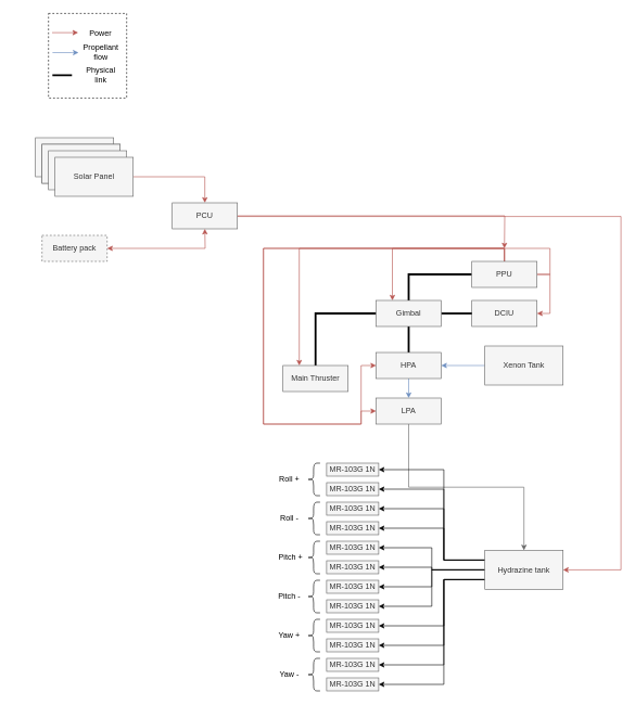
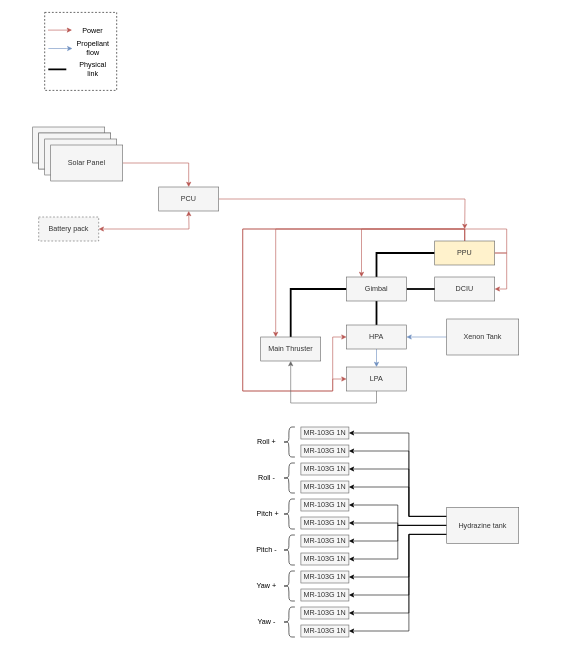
  <mxCell id="0" />
  <mxCell id="1" parent="0" />
  <mxCell id="2" style="edgeStyle=orthogonalEdgeStyle;rounded=0;orthogonalLoop=1;jettySize=auto;html=1;exitX=0.5;exitY=0;exitDx=0;exitDy=0;entryX=0;entryY=0.5;entryDx=0;entryDy=0;endArrow=none;endFill=0;strokeWidth=3;" edge="1" parent="1" source="3" target="18"><mxGeometry relative="1" as="geometry" /></mxCell>
  <mxCell id="3" value="Main Thruster" style="rounded=0;whiteSpace=wrap;html=1;fillColor=#f5f5f5;strokeColor=#666666;fontColor=#333333;" vertex="1" parent="1"><mxGeometry x="434" y="561" width="100" height="40" as="geometry" /></mxCell>
  <mxCell id="4" style="edgeStyle=orthogonalEdgeStyle;rounded=0;orthogonalLoop=1;jettySize=auto;html=1;exitX=0;exitY=0.5;exitDx=0;exitDy=0;entryX=0.5;entryY=0;entryDx=0;entryDy=0;endArrow=none;endFill=0;strokeWidth=3;" edge="1" parent="1" source="10" target="18"><mxGeometry relative="1" as="geometry" /></mxCell>
  <mxCell id="5" style="edgeStyle=orthogonalEdgeStyle;rounded=0;orthogonalLoop=1;jettySize=auto;html=1;exitX=1;exitY=0.5;exitDx=0;exitDy=0;entryX=1;entryY=0.5;entryDx=0;entryDy=0;startArrow=none;startFill=0;endArrow=classic;endFill=1;strokeWidth=1;fillColor=#f8cecc;strokeColor=#b85450;" edge="1" parent="1" source="10" target="11"><mxGeometry relative="1" as="geometry" /></mxCell>
  <mxCell id="6" style="edgeStyle=orthogonalEdgeStyle;rounded=0;orthogonalLoop=1;jettySize=auto;html=1;exitX=1;exitY=0.5;exitDx=0;exitDy=0;startArrow=none;startFill=0;endArrow=classic;endFill=1;strokeWidth=1;entryX=0.25;entryY=0;entryDx=0;entryDy=0;fillColor=#f8cecc;strokeColor=#b85450;" edge="1" parent="1" source="10" target="18"><mxGeometry relative="1" as="geometry"><mxPoint x="602" y="451" as="targetPoint" /><Array as="points"><mxPoint x="844" y="421" /><mxPoint x="844" y="381" /><mxPoint x="602" y="381" /></Array></mxGeometry></mxCell>
  <mxCell id="7" style="edgeStyle=orthogonalEdgeStyle;rounded=0;orthogonalLoop=1;jettySize=auto;html=1;exitX=0.5;exitY=0;exitDx=0;exitDy=0;entryX=0.25;entryY=0;entryDx=0;entryDy=0;startArrow=none;startFill=0;endArrow=classic;endFill=1;strokeWidth=1;fillColor=#f8cecc;strokeColor=#b85450;" edge="1" parent="1" source="10" target="3"><mxGeometry relative="1" as="geometry" /></mxCell>
  <mxCell id="8" style="edgeStyle=orthogonalEdgeStyle;rounded=0;orthogonalLoop=1;jettySize=auto;html=1;exitX=0.5;exitY=0;exitDx=0;exitDy=0;entryX=0;entryY=0.5;entryDx=0;entryDy=0;startArrow=none;startFill=0;endArrow=classic;endFill=1;strokeWidth=1;fillColor=#f8cecc;strokeColor=#b85450;" edge="1" parent="1" source="10" target="13"><mxGeometry relative="1" as="geometry"><Array as="points"><mxPoint x="774" y="381" /><mxPoint x="404" y="381" /><mxPoint x="404" y="651" /><mxPoint x="554" y="651" /><mxPoint x="554" y="631" /></Array></mxGeometry></mxCell>
  <mxCell id="9" style="edgeStyle=orthogonalEdgeStyle;rounded=0;orthogonalLoop=1;jettySize=auto;html=1;exitX=0.5;exitY=0;exitDx=0;exitDy=0;entryX=0;entryY=0.5;entryDx=0;entryDy=0;startArrow=none;startFill=0;endArrow=classic;endFill=1;strokeWidth=1;fillColor=#f8cecc;strokeColor=#b85450;" edge="1" parent="1" source="10" target="16"><mxGeometry relative="1" as="geometry"><Array as="points"><mxPoint x="774" y="381" /><mxPoint x="404" y="381" /><mxPoint x="404" y="651" /><mxPoint x="554" y="651" /><mxPoint x="554" y="561" /></Array></mxGeometry></mxCell>
- <mxCell id="10" value="PPU" style="rounded=0;whiteSpace=wrap;html=1;fillColor=#f5f5f5;strokeColor=#666666;fontColor=#333333;" vertex="1" parent="1"><mxGeometry x="724" y="401" width="100" height="40" as="geometry" /></mxCell>
+ <mxCell id="10" value="PPU" style="rounded=0;whiteSpace=wrap;html=1;fillColor=#fff2cc;strokeColor=#666666;fontColor=#333333;" vertex="1" parent="1"><mxGeometry x="724" y="401" width="100" height="40" as="geometry" /></mxCell>
  <mxCell id="11" value="DCIU" style="rounded=0;whiteSpace=wrap;html=1;fillColor=#f5f5f5;strokeColor=#666666;fontColor=#333333;" vertex="1" parent="1"><mxGeometry x="724" y="461" width="100" height="40" as="geometry" /></mxCell>
- <mxCell id="12" style="edgeStyle=orthogonalEdgeStyle;rounded=0;orthogonalLoop=1;jettySize=auto;html=1;exitX=0.5;exitY=1;exitDx=0;exitDy=0;startArrow=none;startFill=0;endArrow=classic;endFill=1;strokeWidth=1;fillColor=#f5f5f5;strokeColor=#666666;" edge="1" parent="1" source="13" target="57"><mxGeometry relative="1" as="geometry" /></mxCell>
+ <mxCell id="12" style="edgeStyle=orthogonalEdgeStyle;rounded=0;orthogonalLoop=1;jettySize=auto;html=1;exitX=0.5;exitY=1;exitDx=0;exitDy=0;entryX=0.5;entryY=1;entryDx=0;entryDy=0;startArrow=none;startFill=0;endArrow=classic;endFill=1;strokeWidth=1;fillColor=#f5f5f5;strokeColor=#666666;" edge="1" parent="1" source="13" target="3"><mxGeometry relative="1" as="geometry" /></mxCell>
  <mxCell id="13" value="LPA" style="rounded=0;whiteSpace=wrap;html=1;fillColor=#f5f5f5;strokeColor=#666666;fontColor=#333333;" vertex="1" parent="1"><mxGeometry x="577" y="611" width="100" height="40" as="geometry" /></mxCell>
  <mxCell id="14" style="edgeStyle=orthogonalEdgeStyle;rounded=0;orthogonalLoop=1;jettySize=auto;html=1;exitX=0.5;exitY=0;exitDx=0;exitDy=0;endArrow=none;endFill=0;strokeWidth=3;" edge="1" parent="1" source="16" target="18"><mxGeometry relative="1" as="geometry" /></mxCell>
  <mxCell id="15" style="edgeStyle=orthogonalEdgeStyle;rounded=0;orthogonalLoop=1;jettySize=auto;html=1;exitX=0.5;exitY=1;exitDx=0;exitDy=0;entryX=0.5;entryY=0;entryDx=0;entryDy=0;startArrow=none;startFill=0;endArrow=classic;endFill=1;strokeWidth=1;fillColor=#dae8fc;strokeColor=#6c8ebf;" edge="1" parent="1" source="16" target="13"><mxGeometry relative="1" as="geometry" /></mxCell>
  <mxCell id="16" value="HPA" style="rounded=0;whiteSpace=wrap;html=1;fillColor=#f5f5f5;strokeColor=#666666;fontColor=#333333;" vertex="1" parent="1"><mxGeometry x="577" y="541" width="100" height="40" as="geometry" /></mxCell>
  <mxCell id="17" style="edgeStyle=orthogonalEdgeStyle;rounded=0;orthogonalLoop=1;jettySize=auto;html=1;exitX=1;exitY=0.5;exitDx=0;exitDy=0;entryX=0;entryY=0.5;entryDx=0;entryDy=0;endArrow=none;endFill=0;strokeWidth=3;" edge="1" parent="1" source="18" target="11"><mxGeometry relative="1" as="geometry" /></mxCell>
  <mxCell id="18" value="Gimbal" style="rounded=0;whiteSpace=wrap;html=1;fillColor=#f5f5f5;strokeColor=#666666;fontColor=#333333;" vertex="1" parent="1"><mxGeometry x="577" y="461" width="100" height="40" as="geometry" /></mxCell>
  <mxCell id="19" style="edgeStyle=orthogonalEdgeStyle;rounded=0;orthogonalLoop=1;jettySize=auto;html=1;exitX=0;exitY=0.5;exitDx=0;exitDy=0;entryX=1;entryY=0.5;entryDx=0;entryDy=0;startArrow=none;startFill=0;endArrow=classic;endFill=1;strokeWidth=1;fillColor=#dae8fc;strokeColor=#6c8ebf;" edge="1" parent="1" source="20" target="16"><mxGeometry relative="1" as="geometry" /></mxCell>
  <mxCell id="20" value="Xenon Tank" style="rounded=0;whiteSpace=wrap;html=1;fillColor=#f5f5f5;strokeColor=#666666;fontColor=#333333;" vertex="1" parent="1"><mxGeometry x="744" y="531" width="120" height="60" as="geometry" /></mxCell>
  <mxCell id="21" value="MR-103G 1N" style="rounded=0;whiteSpace=wrap;html=1;fillColor=#f5f5f5;strokeColor=#666666;fontColor=#333333;" vertex="1" parent="1"><mxGeometry x="501" y="711" width="80" height="20" as="geometry" /></mxCell>
  <mxCell id="22" value="MR-103G 1N" style="rounded=0;whiteSpace=wrap;html=1;fillColor=#f5f5f5;strokeColor=#666666;fontColor=#333333;" vertex="1" parent="1"><mxGeometry x="501" y="741" width="80" height="20" as="geometry" /></mxCell>
  <mxCell id="23" value="MR-103G 1N" style="rounded=0;whiteSpace=wrap;html=1;fillColor=#f5f5f5;strokeColor=#666666;fontColor=#333333;" vertex="1" parent="1"><mxGeometry x="501" y="771" width="80" height="20" as="geometry" /></mxCell>
  <mxCell id="24" value="MR-103G 1N" style="rounded=0;whiteSpace=wrap;html=1;fillColor=#f5f5f5;strokeColor=#666666;fontColor=#333333;" vertex="1" parent="1"><mxGeometry x="501" y="801" width="80" height="20" as="geometry" /></mxCell>
  <mxCell id="25" value="MR-103G 1N" style="rounded=0;whiteSpace=wrap;html=1;fillColor=#f5f5f5;strokeColor=#666666;fontColor=#333333;" vertex="1" parent="1"><mxGeometry x="501" y="831" width="80" height="20" as="geometry" /></mxCell>
  <mxCell id="26" value="MR-103G 1N" style="rounded=0;whiteSpace=wrap;html=1;fillColor=#f5f5f5;strokeColor=#666666;fontColor=#333333;" vertex="1" parent="1"><mxGeometry x="501" y="861" width="80" height="20" as="geometry" /></mxCell>
  <mxCell id="27" value="MR-103G 1N" style="rounded=0;whiteSpace=wrap;html=1;fillColor=#f5f5f5;strokeColor=#666666;fontColor=#333333;" vertex="1" parent="1"><mxGeometry x="501" y="891" width="80" height="20" as="geometry" /></mxCell>
  <mxCell id="28" value="MR-103G 1N" style="rounded=0;whiteSpace=wrap;html=1;fillColor=#f5f5f5;strokeColor=#666666;fontColor=#333333;" vertex="1" parent="1"><mxGeometry x="501" y="921" width="80" height="20" as="geometry" /></mxCell>
  <mxCell id="29" value="MR-103G 1N" style="rounded=0;whiteSpace=wrap;html=1;fillColor=#f5f5f5;strokeColor=#666666;fontColor=#333333;" vertex="1" parent="1"><mxGeometry x="501" y="951" width="80" height="20" as="geometry" /></mxCell>
  <mxCell id="30" value="MR-103G 1N" style="rounded=0;whiteSpace=wrap;html=1;fillColor=#f5f5f5;strokeColor=#666666;fontColor=#333333;" vertex="1" parent="1"><mxGeometry x="501" y="981" width="80" height="20" as="geometry" /></mxCell>
  <mxCell id="31" value="MR-103G 1N" style="rounded=0;whiteSpace=wrap;html=1;fillColor=#f5f5f5;strokeColor=#666666;fontColor=#333333;" vertex="1" parent="1"><mxGeometry x="501" y="1011" width="80" height="20" as="geometry" /></mxCell>
  <mxCell id="32" value="MR-103G 1N" style="rounded=0;whiteSpace=wrap;html=1;fillColor=#f5f5f5;strokeColor=#666666;fontColor=#333333;" vertex="1" parent="1"><mxGeometry x="501" y="1041" width="80" height="20" as="geometry" /></mxCell>
  <mxCell id="33" value="" style="shape=curlyBracket;whiteSpace=wrap;html=1;rounded=1;rotation=0;" vertex="1" parent="1"><mxGeometry x="471" y="711" width="20" height="50" as="geometry" /></mxCell>
  <mxCell id="34" value="Roll +" style="text;html=1;strokeColor=none;fillColor=none;align=center;verticalAlign=middle;whiteSpace=wrap;rounded=0;" vertex="1" parent="1"><mxGeometry x="424" y="725" width="40" height="20" as="geometry" /></mxCell>
  <mxCell id="35" value="" style="shape=curlyBracket;whiteSpace=wrap;html=1;rounded=1;rotation=0;" vertex="1" parent="1"><mxGeometry x="471" y="771" width="20" height="50" as="geometry" /></mxCell>
  <mxCell id="36" value="Roll -" style="text;html=1;strokeColor=none;fillColor=none;align=center;verticalAlign=middle;whiteSpace=wrap;rounded=0;" vertex="1" parent="1"><mxGeometry x="424" y="785" width="40" height="20" as="geometry" /></mxCell>
  <mxCell id="37" value="" style="shape=curlyBracket;whiteSpace=wrap;html=1;rounded=1;rotation=0;" vertex="1" parent="1"><mxGeometry x="471" y="831" width="20" height="50" as="geometry" /></mxCell>
  <mxCell id="38" value="Pitch +" style="text;html=1;strokeColor=none;fillColor=none;align=center;verticalAlign=middle;whiteSpace=wrap;rounded=0;" vertex="1" parent="1"><mxGeometry x="421" y="845" width="50" height="20" as="geometry" /></mxCell>
  <mxCell id="39" value="" style="shape=curlyBracket;whiteSpace=wrap;html=1;rounded=1;rotation=0;" vertex="1" parent="1"><mxGeometry x="471" y="891" width="20" height="50" as="geometry" /></mxCell>
  <mxCell id="40" value="Pitch -" style="text;html=1;strokeColor=none;fillColor=none;align=center;verticalAlign=middle;whiteSpace=wrap;rounded=0;" vertex="1" parent="1"><mxGeometry x="424" y="905" width="40" height="20" as="geometry" /></mxCell>
  <mxCell id="41" value="" style="shape=curlyBracket;whiteSpace=wrap;html=1;rounded=1;rotation=0;" vertex="1" parent="1"><mxGeometry x="471" y="951" width="20" height="50" as="geometry" /></mxCell>
  <mxCell id="42" value="Yaw +" style="text;html=1;strokeColor=none;fillColor=none;align=center;verticalAlign=middle;whiteSpace=wrap;rounded=0;" vertex="1" parent="1"><mxGeometry x="424" y="965" width="40" height="20" as="geometry" /></mxCell>
  <mxCell id="43" value="" style="shape=curlyBracket;whiteSpace=wrap;html=1;rounded=1;rotation=0;" vertex="1" parent="1"><mxGeometry x="471" y="1011" width="20" height="50" as="geometry" /></mxCell>
  <mxCell id="44" value="Yaw -" style="text;html=1;strokeColor=none;fillColor=none;align=center;verticalAlign=middle;whiteSpace=wrap;rounded=0;" vertex="1" parent="1"><mxGeometry x="424" y="1025" width="40" height="20" as="geometry" /></mxCell>
  <mxCell id="45" style="edgeStyle=orthogonalEdgeStyle;rounded=0;orthogonalLoop=1;jettySize=auto;html=1;exitX=0;exitY=0.5;exitDx=0;exitDy=0;entryX=1;entryY=0.5;entryDx=0;entryDy=0;startArrow=none;startFill=0;endArrow=classic;endFill=1;strokeWidth=1;" edge="1" parent="1" source="57" target="25"><mxGeometry relative="1" as="geometry" /></mxCell>
  <mxCell id="46" style="edgeStyle=orthogonalEdgeStyle;rounded=0;orthogonalLoop=1;jettySize=auto;html=1;exitX=0;exitY=0.5;exitDx=0;exitDy=0;entryX=1;entryY=0.5;entryDx=0;entryDy=0;startArrow=none;startFill=0;endArrow=classic;endFill=1;strokeWidth=1;" edge="1" parent="1" source="57" target="26"><mxGeometry relative="1" as="geometry" /></mxCell>
  <mxCell id="47" style="edgeStyle=orthogonalEdgeStyle;rounded=0;orthogonalLoop=1;jettySize=auto;html=1;exitX=0;exitY=0.5;exitDx=0;exitDy=0;entryX=1;entryY=0.5;entryDx=0;entryDy=0;startArrow=none;startFill=0;endArrow=classic;endFill=1;strokeWidth=1;" edge="1" parent="1" source="57" target="27"><mxGeometry relative="1" as="geometry" /></mxCell>
  <mxCell id="48" style="edgeStyle=orthogonalEdgeStyle;rounded=0;orthogonalLoop=1;jettySize=auto;html=1;exitX=0;exitY=0.5;exitDx=0;exitDy=0;entryX=1;entryY=0.5;entryDx=0;entryDy=0;startArrow=none;startFill=0;endArrow=classic;endFill=1;strokeWidth=1;" edge="1" parent="1" source="57" target="28"><mxGeometry relative="1" as="geometry" /></mxCell>
  <mxCell id="49" style="edgeStyle=orthogonalEdgeStyle;rounded=0;orthogonalLoop=1;jettySize=auto;html=1;exitX=0;exitY=0.25;exitDx=0;exitDy=0;entryX=1;entryY=0.5;entryDx=0;entryDy=0;startArrow=none;startFill=0;endArrow=classic;endFill=1;strokeWidth=1;" edge="1" parent="1" source="57" target="21"><mxGeometry relative="1" as="geometry"><Array as="points"><mxPoint x="681" y="860" /><mxPoint x="681" y="721" /></Array></mxGeometry></mxCell>
  <mxCell id="50" style="edgeStyle=orthogonalEdgeStyle;rounded=0;orthogonalLoop=1;jettySize=auto;html=1;exitX=0;exitY=0.25;exitDx=0;exitDy=0;entryX=1;entryY=0.5;entryDx=0;entryDy=0;startArrow=none;startFill=0;endArrow=classic;endFill=1;strokeWidth=1;" edge="1" parent="1" source="57" target="22"><mxGeometry relative="1" as="geometry"><Array as="points"><mxPoint x="681" y="860" /><mxPoint x="681" y="751" /></Array></mxGeometry></mxCell>
  <mxCell id="51" style="edgeStyle=orthogonalEdgeStyle;rounded=0;orthogonalLoop=1;jettySize=auto;html=1;exitX=0;exitY=0.25;exitDx=0;exitDy=0;entryX=1;entryY=0.5;entryDx=0;entryDy=0;startArrow=none;startFill=0;endArrow=classic;endFill=1;strokeWidth=1;" edge="1" parent="1" source="57" target="23"><mxGeometry relative="1" as="geometry"><Array as="points"><mxPoint x="681" y="860" /><mxPoint x="681" y="781" /></Array></mxGeometry></mxCell>
  <mxCell id="52" style="edgeStyle=orthogonalEdgeStyle;rounded=0;orthogonalLoop=1;jettySize=auto;html=1;exitX=0;exitY=0.25;exitDx=0;exitDy=0;entryX=1;entryY=0.5;entryDx=0;entryDy=0;startArrow=none;startFill=0;endArrow=classic;endFill=1;strokeWidth=1;" edge="1" parent="1" source="57" target="24"><mxGeometry relative="1" as="geometry"><Array as="points"><mxPoint x="681" y="860" /><mxPoint x="681" y="811" /></Array></mxGeometry></mxCell>
  <mxCell id="53" style="edgeStyle=orthogonalEdgeStyle;rounded=0;orthogonalLoop=1;jettySize=auto;html=1;exitX=0;exitY=0.75;exitDx=0;exitDy=0;entryX=1;entryY=0.5;entryDx=0;entryDy=0;startArrow=none;startFill=0;endArrow=classic;endFill=1;strokeWidth=1;" edge="1" parent="1" source="57" target="29"><mxGeometry relative="1" as="geometry"><Array as="points"><mxPoint x="681" y="890" /><mxPoint x="681" y="961" /></Array></mxGeometry></mxCell>
  <mxCell id="54" style="edgeStyle=orthogonalEdgeStyle;rounded=0;orthogonalLoop=1;jettySize=auto;html=1;exitX=0;exitY=0.75;exitDx=0;exitDy=0;entryX=1;entryY=0.5;entryDx=0;entryDy=0;startArrow=none;startFill=0;endArrow=classic;endFill=1;strokeWidth=1;" edge="1" parent="1" source="57" target="30"><mxGeometry relative="1" as="geometry"><Array as="points"><mxPoint x="681" y="890" /><mxPoint x="681" y="991" /></Array></mxGeometry></mxCell>
  <mxCell id="55" style="edgeStyle=orthogonalEdgeStyle;rounded=0;orthogonalLoop=1;jettySize=auto;html=1;exitX=0;exitY=0.75;exitDx=0;exitDy=0;entryX=1;entryY=0.5;entryDx=0;entryDy=0;startArrow=none;startFill=0;endArrow=classic;endFill=1;strokeWidth=1;" edge="1" parent="1" source="57" target="31"><mxGeometry relative="1" as="geometry"><Array as="points"><mxPoint x="681" y="890" /><mxPoint x="681" y="1021" /></Array></mxGeometry></mxCell>
  <mxCell id="56" style="edgeStyle=orthogonalEdgeStyle;rounded=0;orthogonalLoop=1;jettySize=auto;html=1;exitX=0;exitY=0.75;exitDx=0;exitDy=0;entryX=1;entryY=0.5;entryDx=0;entryDy=0;startArrow=none;startFill=0;endArrow=classic;endFill=1;strokeWidth=1;" edge="1" parent="1" source="57" target="32"><mxGeometry relative="1" as="geometry"><Array as="points"><mxPoint x="681" y="890" /><mxPoint x="681" y="1051" /></Array></mxGeometry></mxCell>
  <mxCell id="57" value="Hydrazine tank" style="rounded=0;whiteSpace=wrap;html=1;fillColor=#f5f5f5;strokeColor=#666666;fontColor=#333333;" vertex="1" parent="1"><mxGeometry x="744" y="845" width="120" height="60" as="geometry" /></mxCell>
  <mxCell id="58" value="" style="rounded=0;whiteSpace=wrap;html=1;fillColor=none;dashed=1;" vertex="1" parent="1"><mxGeometry x="74" y="20" width="120" height="130" as="geometry" /></mxCell>
  <mxCell id="59" value="Power" style="text;html=1;strokeColor=none;fillColor=none;align=center;verticalAlign=middle;whiteSpace=wrap;rounded=0;" vertex="1" parent="1"><mxGeometry x="134" y="40" width="40" height="20" as="geometry" /></mxCell>
  <mxCell id="60" value="Propellant flow" style="text;html=1;strokeColor=none;fillColor=none;align=center;verticalAlign=middle;whiteSpace=wrap;rounded=0;" vertex="1" parent="1"><mxGeometry x="126.5" y="70" width="55" height="20" as="geometry" /></mxCell>
  <mxCell id="61" value="Physical link" style="text;html=1;strokeColor=none;fillColor=none;align=center;verticalAlign=middle;whiteSpace=wrap;rounded=0;" vertex="1" parent="1"><mxGeometry x="126.5" y="105" width="55" height="20" as="geometry" /></mxCell>
  <mxCell id="62" style="edgeStyle=orthogonalEdgeStyle;rounded=0;orthogonalLoop=1;jettySize=auto;html=1;endArrow=none;endFill=0;strokeWidth=3;" edge="1" parent="1"><mxGeometry relative="1" as="geometry"><mxPoint x="100" y="115" as="sourcePoint" /><mxPoint x="110" y="115" as="targetPoint" /><Array as="points"><mxPoint x="80" y="115" /><mxPoint x="20" y="115" /></Array></mxGeometry></mxCell>
  <mxCell id="63" style="edgeStyle=orthogonalEdgeStyle;rounded=0;orthogonalLoop=1;jettySize=auto;html=1;startArrow=none;startFill=0;endArrow=classic;endFill=1;strokeWidth=1;fillColor=#f8cecc;strokeColor=#b85450;" edge="1" parent="1"><mxGeometry relative="1" as="geometry"><mxPoint x="79.5" y="49.5" as="sourcePoint" /><mxPoint x="119.5" y="49.5" as="targetPoint" /><Array as="points"><mxPoint x="89.5" y="49.5" /><mxPoint x="89.5" y="49.5" /></Array></mxGeometry></mxCell>
  <mxCell id="64" style="edgeStyle=orthogonalEdgeStyle;rounded=0;orthogonalLoop=1;jettySize=auto;html=1;startArrow=none;startFill=0;endArrow=classic;endFill=1;strokeWidth=1;fillColor=#dae8fc;strokeColor=#6c8ebf;" edge="1" parent="1"><mxGeometry relative="1" as="geometry"><mxPoint x="80.121" y="80.172" as="sourcePoint" /><mxPoint x="120.121" y="80.172" as="targetPoint" /><Array as="points"><mxPoint x="110.5" y="80" /><mxPoint x="110.5" y="80" /></Array></mxGeometry></mxCell>
  <mxCell id="65" value="Solar Panel" style="rounded=0;whiteSpace=wrap;html=1;fillColor=#f5f5f5;strokeColor=#666666;fontColor=#333333;" vertex="1" parent="1"><mxGeometry x="54" y="211" width="120" height="60" as="geometry" /></mxCell>
  <mxCell id="66" style="edgeStyle=orthogonalEdgeStyle;rounded=0;orthogonalLoop=1;jettySize=auto;html=1;exitX=1;exitY=0.5;exitDx=0;exitDy=0;entryX=0.5;entryY=0;entryDx=0;entryDy=0;startArrow=none;startFill=0;endArrow=classic;endFill=1;strokeWidth=1;fillColor=#f8cecc;strokeColor=#b85450;" edge="1" parent="1" source="75" target="70"><mxGeometry relative="1" as="geometry" /></mxCell>
  <mxCell id="67" value="Solar Panel" style="rounded=0;whiteSpace=wrap;html=1;fillColor=#f5f5f5;strokeColor=#666666;fontColor=#333333;" vertex="1" parent="1"><mxGeometry x="64" y="221" width="120" height="60" as="geometry" /></mxCell>
  <mxCell id="68" style="edgeStyle=orthogonalEdgeStyle;rounded=0;orthogonalLoop=1;jettySize=auto;html=1;exitX=1;exitY=0.5;exitDx=0;exitDy=0;startArrow=none;startFill=0;endArrow=classic;endFill=1;strokeWidth=1;fillColor=#f8cecc;strokeColor=#b85450;" edge="1" parent="1" source="70"><mxGeometry relative="1" as="geometry"><mxPoint x="774" as="targetPoint" y="381" /></mxGeometry></mxCell>
- <mxCell id="69" style="edgeStyle=orthogonalEdgeStyle;rounded=0;orthogonalLoop=1;jettySize=auto;html=1;exitX=1;exitY=0.5;exitDx=0;exitDy=0;entryX=1;entryY=0.5;entryDx=0;entryDy=0;startArrow=none;startFill=0;endArrow=classic;endFill=1;strokeWidth=1;fillColor=#f8cecc;strokeColor=#b85450;" edge="1" parent="1" source="70" target="57"><mxGeometry relative="1" as="geometry"><Array as="points"><mxPoint x="953" y="332" /><mxPoint x="953" y="875" /></Array></mxGeometry></mxCell>
  <mxCell id="70" value="PCU" style="rounded=0;whiteSpace=wrap;html=1;fillColor=#f5f5f5;strokeColor=#666666;fontColor=#333333;" vertex="1" parent="1"><mxGeometry x="264" y="311" width="100" height="40" as="geometry" /></mxCell>
  <mxCell id="71" style="edgeStyle=orthogonalEdgeStyle;rounded=0;orthogonalLoop=1;jettySize=auto;html=1;exitX=1;exitY=0.5;exitDx=0;exitDy=0;startArrow=classic;startFill=1;endArrow=classic;endFill=1;strokeWidth=1;fillColor=#f8cecc;strokeColor=#b85450;" edge="1" parent="1" source="72"><mxGeometry relative="1" as="geometry"><mxPoint x="314" y="351" as="targetPoint" /></mxGeometry></mxCell>
  <mxCell id="72" value="Battery pack" style="rounded=0;whiteSpace=wrap;html=1;fillColor=#f5f5f5;strokeColor=#666666;fontColor=#333333;dashed=1;" vertex="1" parent="1"><mxGeometry x="64" y="361" width="100" height="40" as="geometry" /></mxCell>
  <mxCell id="73" value="Solar Panel" style="rounded=0;whiteSpace=wrap;html=1;fillColor=#f5f5f5;strokeColor=#666666;fontColor=#333333;" vertex="1" parent="1"><mxGeometry x="64" y="221" width="120" height="60" as="geometry" /></mxCell>
  <mxCell id="74" value="Solar Panel" style="rounded=0;whiteSpace=wrap;html=1;fillColor=#f5f5f5;strokeColor=#666666;fontColor=#333333;" vertex="1" parent="1"><mxGeometry x="74" y="231" width="120" height="60" as="geometry" /></mxCell>
  <mxCell id="75" value="Solar Panel" style="rounded=0;whiteSpace=wrap;html=1;fillColor=#f5f5f5;strokeColor=#666666;fontColor=#333333;" vertex="1" parent="1"><mxGeometry x="84" y="241" width="120" height="60" as="geometry" /></mxCell>
